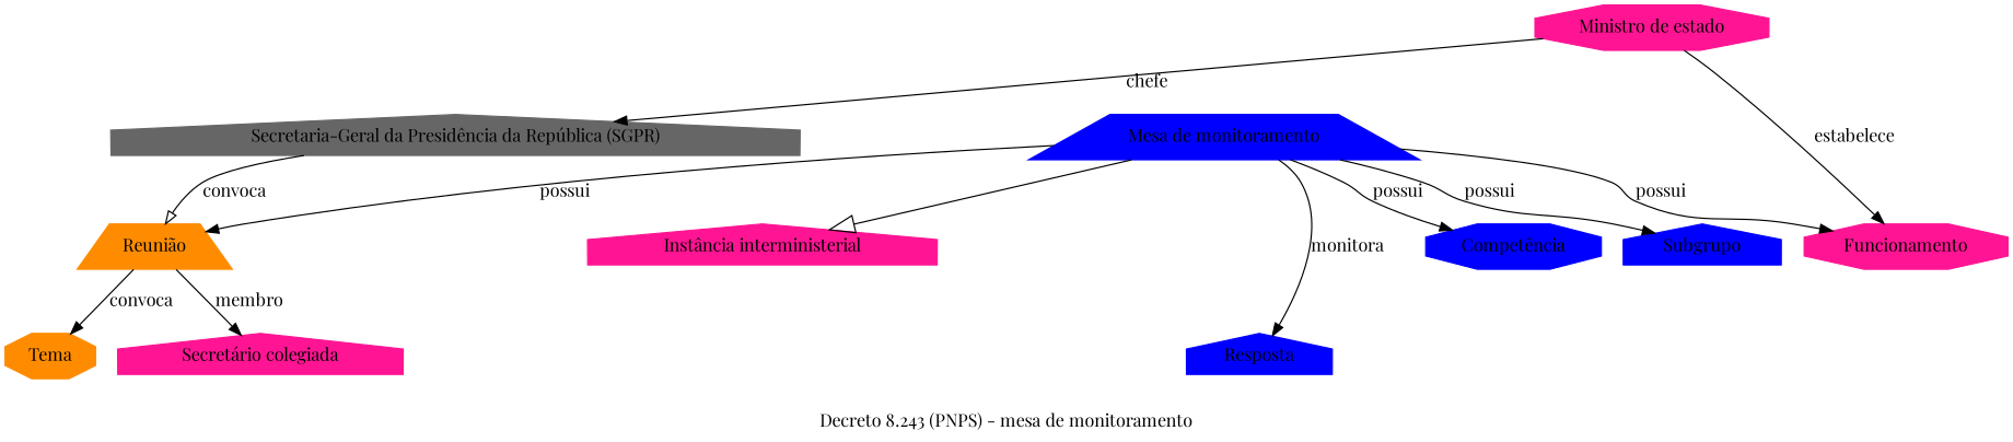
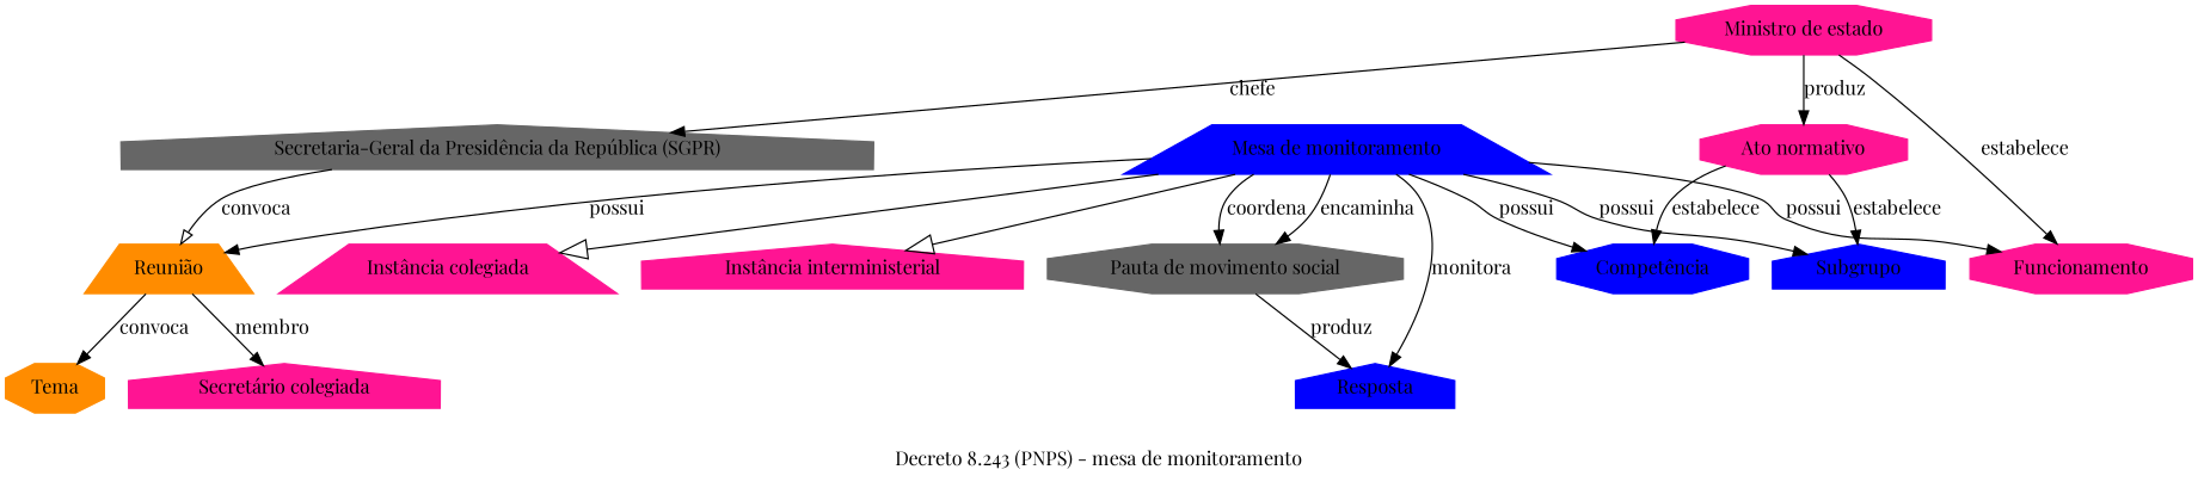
  digraph {
    fontname="Playfair Display"
    label="Decreto 8.243 (PNPS) - mesa de monitoramento"
    node [color=deeppink fontname="Playfair Display" shape=octagon style=filled]
    edge [fontname="Playfair Display"]
    Tema [color=darkorange]
    "Competência" [color=blue]
+   "Ato normativo"
    Subgrupo [color=blue shape=house]
    "Secretaria-Geral da Presidência da República (SGPR)" [color=gray40 shape=house]
    "Reunião" [color=darkorange shape=trapezium]
    n7 [label="Secretário colegiada" shape=house]
    "Ministro de estado"
    Funcionamento
+   "Instância colegiada" [shape=trapezium]
    "Instância interministerial" [shape=house]
    "Mesa de monitoramento" [color=blue shape=trapezium]
+   "Pauta de movimento social" [color=gray40]
    Resposta [color=blue shape=house]
+   "Ato normativo" -> "Competência" [label=estabelece]
+   "Ato normativo" -> Subgrupo [label=estabelece]
    "Secretaria-Geral da Presidência da República (SGPR)" -> "Reunião" [arrowhead=empty label=convoca]
    "Reunião" -> Tema [label=convoca]
    "Reunião" -> n7 [label=membro]
+   "Ministro de estado" -> "Ato normativo" [label=produz]
    "Ministro de estado" -> "Secretaria-Geral da Presidência da República (SGPR)" [label=chefe]
    "Ministro de estado" -> Funcionamento [label=estabelece]
    "Mesa de monitoramento" -> "Competência" [label=possui]
    "Mesa de monitoramento" -> Subgrupo [label=possui]
    "Mesa de monitoramento" -> "Reunião" [label=possui]
    "Mesa de monitoramento" -> Funcionamento [label=possui]
+   "Mesa de monitoramento" -> "Instância colegiada" [arrowhead=empty arrowsize=2]
    "Mesa de monitoramento" -> "Instância interministerial" [arrowhead=empty arrowsize=2]
+   "Mesa de monitoramento" -> "Pauta de movimento social" [label=coordena]
+   "Mesa de monitoramento" -> "Pauta de movimento social" [label=encaminha]
    "Mesa de monitoramento" -> Resposta [label=monitora]
+   "Pauta de movimento social" -> Resposta [label=produz]
  }
